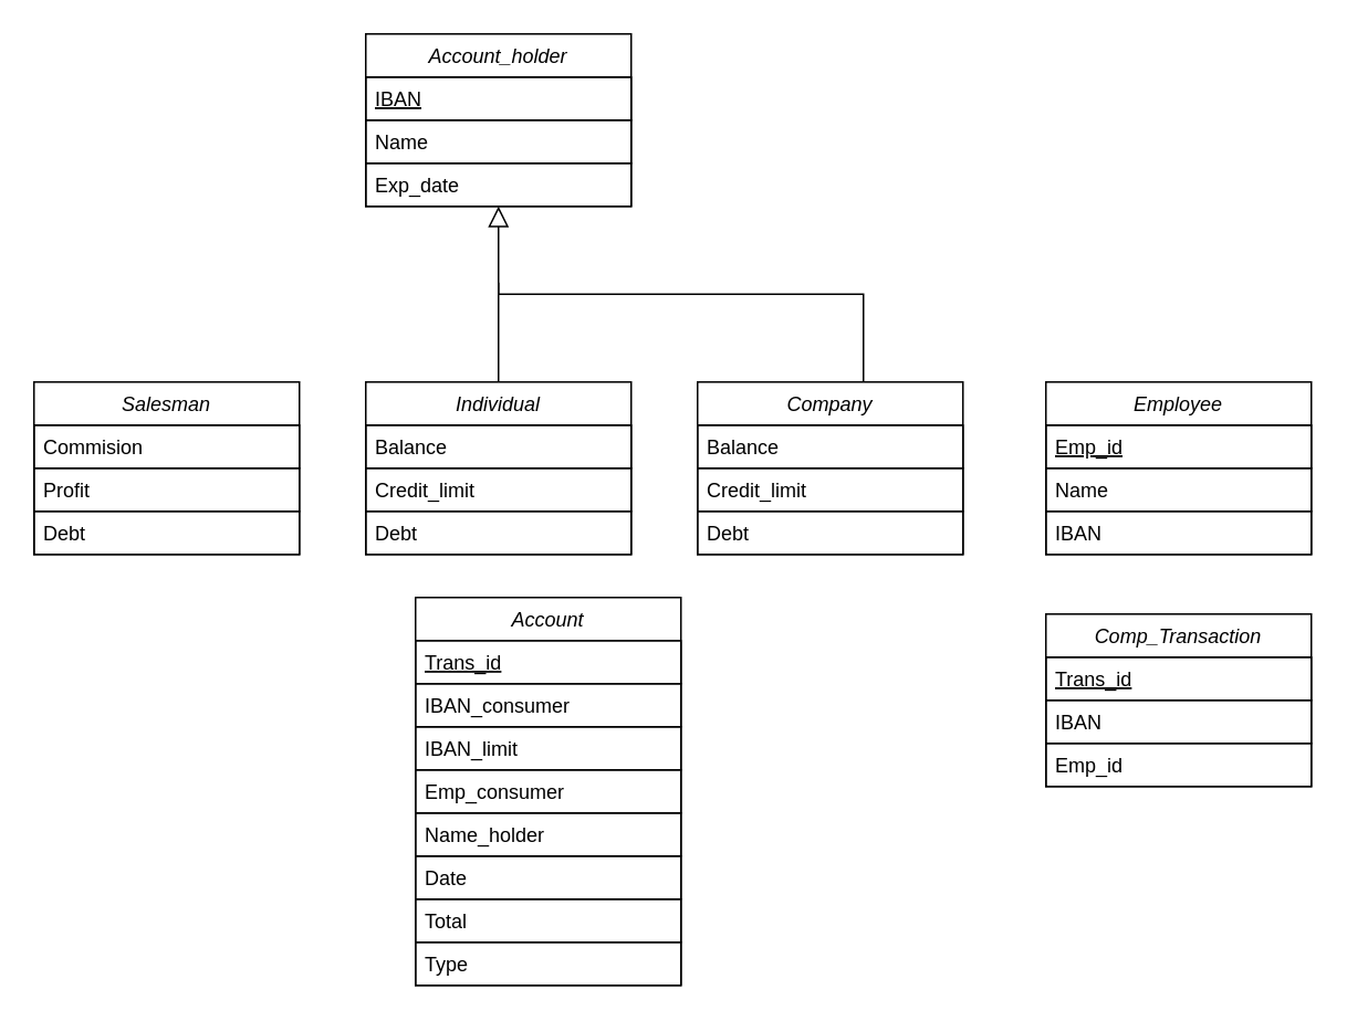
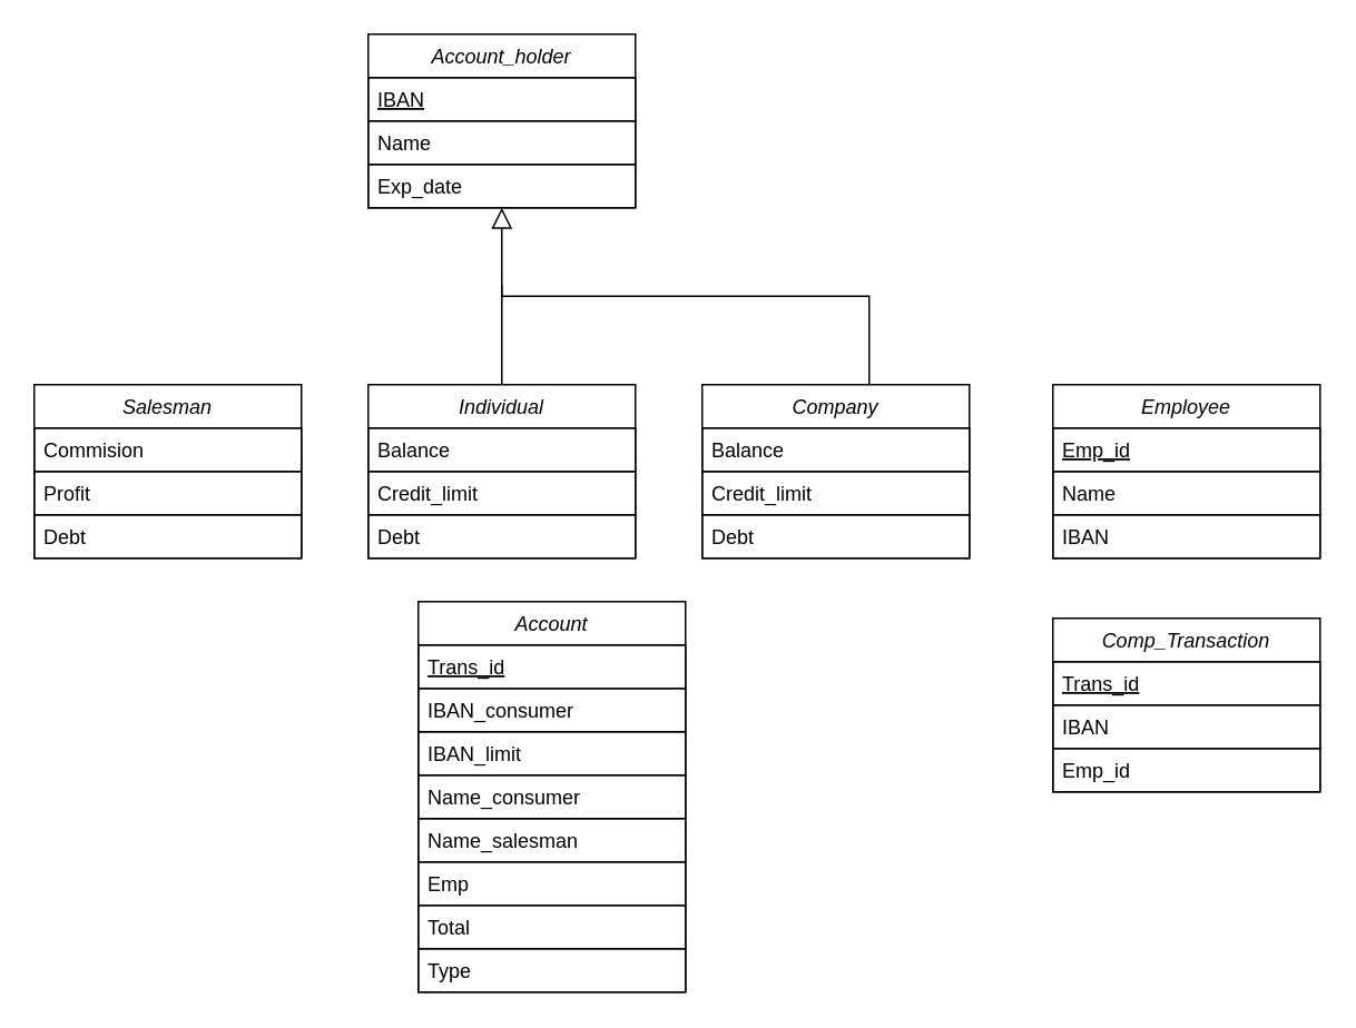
  <mxCell id="0" />
  <mxCell id="1" parent="0" />
  <mxCell id="2" value="Account_holder" style="swimlane;fontStyle=2;align=center;verticalAlign=top;childLayout=stackLayout;horizontal=1;startSize=26;horizontalStack=0;resizeParent=1;resizeLast=0;collapsible=1;marginBottom=0;rounded=0;shadow=0;strokeWidth=1;strokeColor=default;" parent="1" vertex="1"><mxGeometry x="220" y="20" width="160" height="104" as="geometry"><mxRectangle x="230" y="140" width="160" height="26" as="alternateBounds" /></mxGeometry></mxCell>
  <mxCell id="3" value="IBAN" style="text;align=left;verticalAlign=top;spacingLeft=4;spacingRight=4;overflow=hidden;rotatable=0;points=[[0,0.5],[1,0.5]];portConstraint=eastwest;rounded=0;shadow=0;html=0;fontStyle=4;strokeColor=default;" parent="2" vertex="1"><mxGeometry y="26" width="160" height="26" as="geometry" /></mxCell>
  <mxCell id="4" value="Name" style="text;align=left;verticalAlign=top;spacingLeft=4;spacingRight=4;overflow=hidden;rotatable=0;points=[[0,0.5],[1,0.5]];portConstraint=eastwest;strokeColor=default;" parent="2" vertex="1"><mxGeometry y="52" width="160" height="26" as="geometry" /></mxCell>
  <mxCell id="5" value="Exp_date" style="text;align=left;verticalAlign=top;spacingLeft=4;spacingRight=4;overflow=hidden;rotatable=0;points=[[0,0.5],[1,0.5]];portConstraint=eastwest;strokeColor=default;" parent="2" vertex="1"><mxGeometry y="78" width="160" height="26" as="geometry" /></mxCell>
  <mxCell id="6" value="" style="endArrow=block;endSize=10;endFill=0;shadow=0;strokeWidth=1;rounded=0;edgeStyle=elbowEdgeStyle;elbow=vertical;" parent="1" target="2" edge="1"><mxGeometry width="160" relative="1" as="geometry"><mxPoint x="520" y="230" as="sourcePoint" /><mxPoint x="310" y="221" as="targetPoint" /></mxGeometry></mxCell>
  <mxCell id="7" value="Salesman" style="swimlane;fontStyle=2;align=center;verticalAlign=top;childLayout=stackLayout;horizontal=1;startSize=26;horizontalStack=0;resizeParent=1;resizeLast=0;collapsible=1;marginBottom=0;rounded=0;shadow=0;strokeWidth=1;strokeColor=default;" vertex="1" parent="1"><mxGeometry x="20" y="230" width="160" height="104" as="geometry"><mxRectangle x="230" y="140" width="160" height="26" as="alternateBounds" /></mxGeometry></mxCell>
  <mxCell id="8" value="Commision" style="text;align=left;verticalAlign=top;spacingLeft=4;spacingRight=4;overflow=hidden;rotatable=0;points=[[0,0.5],[1,0.5]];portConstraint=eastwest;strokeColor=default;" vertex="1" parent="7"><mxGeometry y="26" width="160" height="26" as="geometry" /></mxCell>
  <mxCell id="9" value="Profit" style="text;align=left;verticalAlign=top;spacingLeft=4;spacingRight=4;overflow=hidden;rotatable=0;points=[[0,0.5],[1,0.5]];portConstraint=eastwest;rounded=0;shadow=0;html=0;fontStyle=0;strokeColor=default;" vertex="1" parent="7"><mxGeometry y="52" width="160" height="26" as="geometry" /></mxCell>
  <mxCell id="10" value="Debt" style="text;align=left;verticalAlign=top;spacingLeft=4;spacingRight=4;overflow=hidden;rotatable=0;points=[[0,0.5],[1,0.5]];portConstraint=eastwest;strokeColor=default;" vertex="1" parent="7"><mxGeometry y="78" width="160" height="26" as="geometry" /></mxCell>
  <mxCell id="11" style="edgeStyle=orthogonalEdgeStyle;rounded=0;orthogonalLoop=1;jettySize=auto;html=1;exitX=0.5;exitY=0;exitDx=0;exitDy=0;endArrow=none;endFill=0;" edge="1" parent="1" source="12"><mxGeometry relative="1" as="geometry"><mxPoint x="300" y="170" as="targetPoint" /></mxGeometry></mxCell>
  <mxCell id="12" value="Individual" style="swimlane;fontStyle=2;align=center;verticalAlign=top;childLayout=stackLayout;horizontal=1;startSize=26;horizontalStack=0;resizeParent=1;resizeLast=0;collapsible=1;marginBottom=0;rounded=0;shadow=0;strokeWidth=1;strokeColor=default;" vertex="1" parent="1"><mxGeometry x="220" y="230" width="160" height="104" as="geometry"><mxRectangle x="230" y="140" width="160" height="26" as="alternateBounds" /></mxGeometry></mxCell>
  <mxCell id="13" value="Balance" style="text;align=left;verticalAlign=top;spacingLeft=4;spacingRight=4;overflow=hidden;rotatable=0;points=[[0,0.5],[1,0.5]];portConstraint=eastwest;strokeColor=default;" vertex="1" parent="12"><mxGeometry y="26" width="160" height="26" as="geometry" /></mxCell>
  <mxCell id="14" value="Credit_limit" style="text;align=left;verticalAlign=top;spacingLeft=4;spacingRight=4;overflow=hidden;rotatable=0;points=[[0,0.5],[1,0.5]];portConstraint=eastwest;rounded=0;shadow=0;html=0;fontStyle=0;strokeColor=default;" vertex="1" parent="12"><mxGeometry y="52" width="160" height="26" as="geometry" /></mxCell>
  <mxCell id="15" value="Debt" style="text;align=left;verticalAlign=top;spacingLeft=4;spacingRight=4;overflow=hidden;rotatable=0;points=[[0,0.5],[1,0.5]];portConstraint=eastwest;strokeColor=default;" vertex="1" parent="12"><mxGeometry y="78" width="160" height="26" as="geometry" /></mxCell>
  <mxCell id="16" value="Company" style="swimlane;fontStyle=2;align=center;verticalAlign=top;childLayout=stackLayout;horizontal=1;startSize=26;horizontalStack=0;resizeParent=1;resizeLast=0;collapsible=1;marginBottom=0;rounded=0;shadow=0;strokeWidth=1;strokeColor=default;" vertex="1" parent="1"><mxGeometry x="420" y="230" width="160" height="104" as="geometry"><mxRectangle x="230" y="140" width="160" height="26" as="alternateBounds" /></mxGeometry></mxCell>
  <mxCell id="17" value="Balance" style="text;align=left;verticalAlign=top;spacingLeft=4;spacingRight=4;overflow=hidden;rotatable=0;points=[[0,0.5],[1,0.5]];portConstraint=eastwest;strokeColor=default;" vertex="1" parent="16"><mxGeometry y="26" width="160" height="26" as="geometry" /></mxCell>
  <mxCell id="18" value="Credit_limit" style="text;align=left;verticalAlign=top;spacingLeft=4;spacingRight=4;overflow=hidden;rotatable=0;points=[[0,0.5],[1,0.5]];portConstraint=eastwest;rounded=0;shadow=0;html=0;fontStyle=0;strokeColor=default;" vertex="1" parent="16"><mxGeometry y="52" width="160" height="26" as="geometry" /></mxCell>
  <mxCell id="19" value="Debt" style="text;align=left;verticalAlign=top;spacingLeft=4;spacingRight=4;overflow=hidden;rotatable=0;points=[[0,0.5],[1,0.5]];portConstraint=eastwest;strokeColor=default;" vertex="1" parent="16"><mxGeometry y="78" width="160" height="26" as="geometry" /></mxCell>
  <mxCell id="20" value="Employee" style="swimlane;fontStyle=2;align=center;verticalAlign=top;childLayout=stackLayout;horizontal=1;startSize=26;horizontalStack=0;resizeParent=1;resizeLast=0;collapsible=1;marginBottom=0;rounded=0;shadow=0;strokeWidth=1;strokeColor=default;" vertex="1" parent="1"><mxGeometry x="630" y="230" width="160" height="104" as="geometry"><mxRectangle x="230" y="140" width="160" height="26" as="alternateBounds" /></mxGeometry></mxCell>
  <mxCell id="21" value="Emp_id" style="text;align=left;verticalAlign=top;spacingLeft=4;spacingRight=4;overflow=hidden;rotatable=0;points=[[0,0.5],[1,0.5]];portConstraint=eastwest;rounded=0;shadow=0;html=0;fontStyle=4;strokeColor=default;" vertex="1" parent="20"><mxGeometry y="26" width="160" height="26" as="geometry" /></mxCell>
  <mxCell id="22" value="Name" style="text;align=left;verticalAlign=top;spacingLeft=4;spacingRight=4;overflow=hidden;rotatable=0;points=[[0,0.5],[1,0.5]];portConstraint=eastwest;strokeColor=default;" vertex="1" parent="20"><mxGeometry y="52" width="160" height="26" as="geometry" /></mxCell>
  <mxCell id="23" value="IBAN" style="text;align=left;verticalAlign=top;spacingLeft=4;spacingRight=4;overflow=hidden;rotatable=0;points=[[0,0.5],[1,0.5]];portConstraint=eastwest;strokeColor=default;" vertex="1" parent="20"><mxGeometry y="78" width="160" height="26" as="geometry" /></mxCell>
  <mxCell id="24" value="Comp_Transaction" style="swimlane;fontStyle=2;align=center;verticalAlign=top;childLayout=stackLayout;horizontal=1;startSize=26;horizontalStack=0;resizeParent=1;resizeLast=0;collapsible=1;marginBottom=0;rounded=0;shadow=0;strokeWidth=1;strokeColor=default;" vertex="1" parent="1"><mxGeometry x="630" y="370" width="160" height="104" as="geometry"><mxRectangle x="230" y="140" width="160" height="26" as="alternateBounds" /></mxGeometry></mxCell>
  <mxCell id="25" value="Trans_id" style="text;align=left;verticalAlign=top;spacingLeft=4;spacingRight=4;overflow=hidden;rotatable=0;points=[[0,0.5],[1,0.5]];portConstraint=eastwest;strokeColor=default;fontStyle=4" vertex="1" parent="24"><mxGeometry y="26" width="160" height="26" as="geometry" /></mxCell>
  <mxCell id="26" value="IBAN" style="text;align=left;verticalAlign=top;spacingLeft=4;spacingRight=4;overflow=hidden;rotatable=0;points=[[0,0.5],[1,0.5]];portConstraint=eastwest;rounded=0;shadow=0;html=0;fontStyle=0;strokeColor=default;" vertex="1" parent="24"><mxGeometry y="52" width="160" height="26" as="geometry" /></mxCell>
  <mxCell id="27" value="Emp_id" style="text;align=left;verticalAlign=top;spacingLeft=4;spacingRight=4;overflow=hidden;rotatable=0;points=[[0,0.5],[1,0.5]];portConstraint=eastwest;strokeColor=default;" vertex="1" parent="24"><mxGeometry y="78" width="160" height="26" as="geometry" /></mxCell>
  <mxCell id="28" value="Account" style="swimlane;fontStyle=2;align=center;verticalAlign=top;childLayout=stackLayout;horizontal=1;startSize=26;horizontalStack=0;resizeParent=1;resizeLast=0;collapsible=1;marginBottom=0;rounded=0;shadow=0;strokeWidth=1;strokeColor=default;" vertex="1" parent="1"><mxGeometry x="250" y="360" width="160" height="234" as="geometry"><mxRectangle x="230" y="140" width="160" height="26" as="alternateBounds" /></mxGeometry></mxCell>
  <mxCell id="29" value="Trans_id" style="text;align=left;verticalAlign=top;spacingLeft=4;spacingRight=4;overflow=hidden;rotatable=0;points=[[0,0.5],[1,0.5]];portConstraint=eastwest;strokeColor=default;fontStyle=4" vertex="1" parent="28"><mxGeometry y="26" width="160" height="26" as="geometry" /></mxCell>
  <mxCell id="30" value="IBAN_consumer" style="text;align=left;verticalAlign=top;spacingLeft=4;spacingRight=4;overflow=hidden;rotatable=0;points=[[0,0.5],[1,0.5]];portConstraint=eastwest;rounded=0;shadow=0;html=0;fontStyle=0;strokeColor=default;" vertex="1" parent="28"><mxGeometry y="52" width="160" height="26" as="geometry" /></mxCell>
  <mxCell id="31" value="IBAN_limit" style="text;align=left;verticalAlign=top;spacingLeft=4;spacingRight=4;overflow=hidden;rotatable=0;points=[[0,0.5],[1,0.5]];portConstraint=eastwest;strokeColor=default;" vertex="1" parent="28"><mxGeometry y="78" width="160" height="26" as="geometry" /></mxCell>
- <mxCell id="32" value="Emp_consumer" style="text;align=left;verticalAlign=top;spacingLeft=4;spacingRight=4;overflow=hidden;rotatable=0;points=[[0,0.5],[1,0.5]];portConstraint=eastwest;strokeColor=default;" vertex="1" parent="28"><mxGeometry y="104" width="160" height="26" as="geometry" /></mxCell>
- <mxCell id="33" value="Name_holder" style="text;align=left;verticalAlign=top;spacingLeft=4;spacingRight=4;overflow=hidden;rotatable=0;points=[[0,0.5],[1,0.5]];portConstraint=eastwest;strokeColor=default;" vertex="1" parent="28"><mxGeometry y="130" width="160" height="26" as="geometry" /></mxCell>
- <mxCell id="34" value="Date" style="text;align=left;verticalAlign=top;spacingLeft=4;spacingRight=4;overflow=hidden;rotatable=0;points=[[0,0.5],[1,0.5]];portConstraint=eastwest;strokeColor=default;" vertex="1" parent="28"><mxGeometry y="156" width="160" height="26" as="geometry" /></mxCell>
+ <mxCell id="32" value="Name_consumer" style="text;align=left;verticalAlign=top;spacingLeft=4;spacingRight=4;overflow=hidden;rotatable=0;points=[[0,0.5],[1,0.5]];portConstraint=eastwest;strokeColor=default;" vertex="1" parent="28"><mxGeometry y="104" width="160" height="26" as="geometry" /></mxCell>
+ <mxCell id="33" value="Name_salesman" style="text;align=left;verticalAlign=top;spacingLeft=4;spacingRight=4;overflow=hidden;rotatable=0;points=[[0,0.5],[1,0.5]];portConstraint=eastwest;strokeColor=default;" vertex="1" parent="28"><mxGeometry y="130" width="160" height="26" as="geometry" /></mxCell>
+ <mxCell id="34" value="Emp" style="text;align=left;verticalAlign=top;spacingLeft=4;spacingRight=4;overflow=hidden;rotatable=0;points=[[0,0.5],[1,0.5]];portConstraint=eastwest;strokeColor=default;" vertex="1" parent="28"><mxGeometry y="156" width="160" height="26" as="geometry" /></mxCell>
  <mxCell id="35" value="Total" style="text;align=left;verticalAlign=top;spacingLeft=4;spacingRight=4;overflow=hidden;rotatable=0;points=[[0,0.5],[1,0.5]];portConstraint=eastwest;strokeColor=default;" vertex="1" parent="28"><mxGeometry y="182" width="160" height="26" as="geometry" /></mxCell>
  <mxCell id="36" value="Type" style="text;align=left;verticalAlign=top;spacingLeft=4;spacingRight=4;overflow=hidden;rotatable=0;points=[[0,0.5],[1,0.5]];portConstraint=eastwest;strokeColor=default;" vertex="1" parent="28"><mxGeometry y="208" width="160" height="26" as="geometry" /></mxCell>
